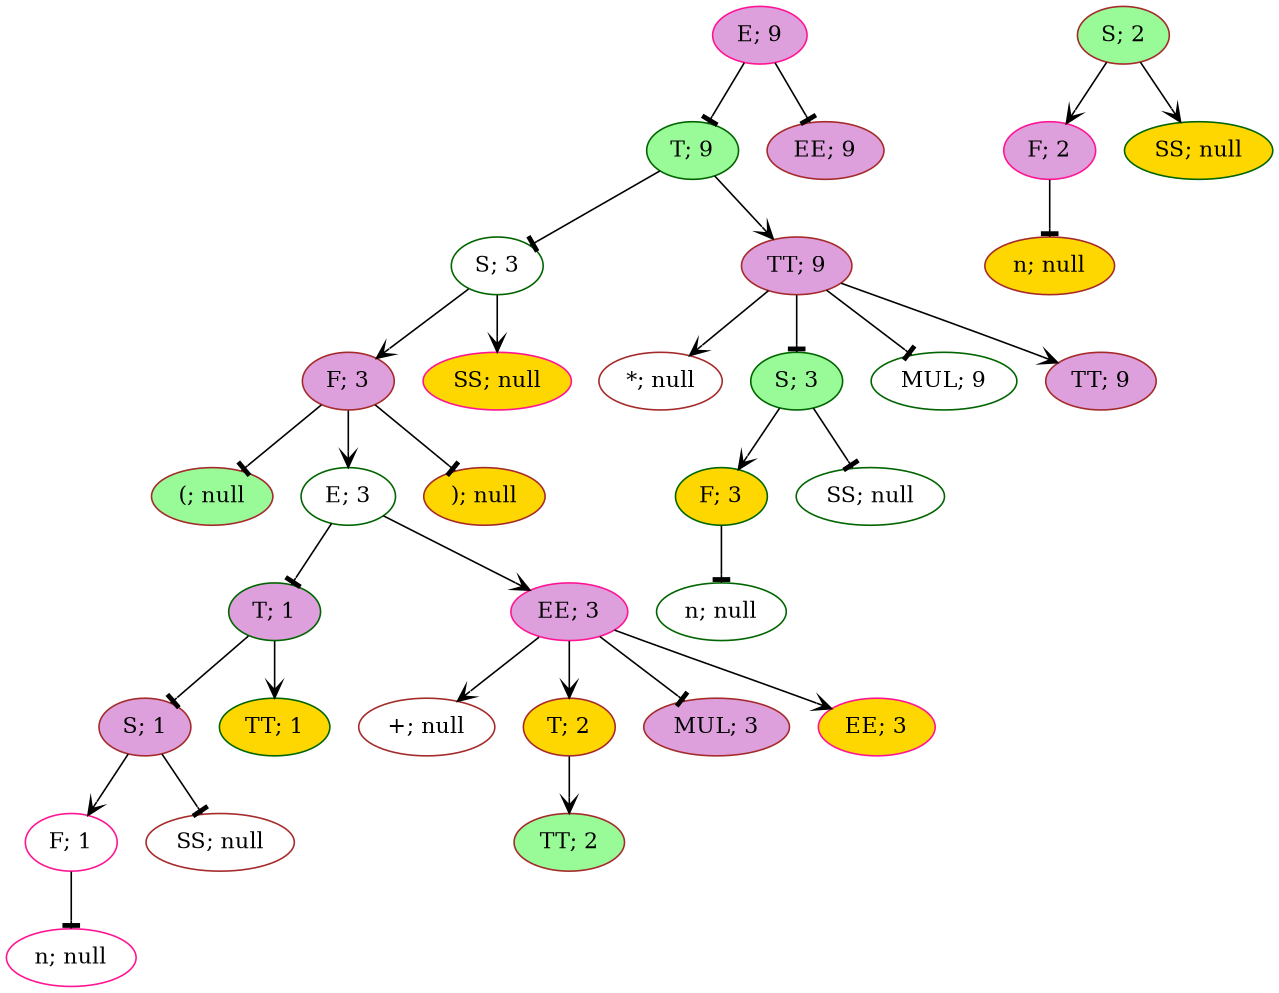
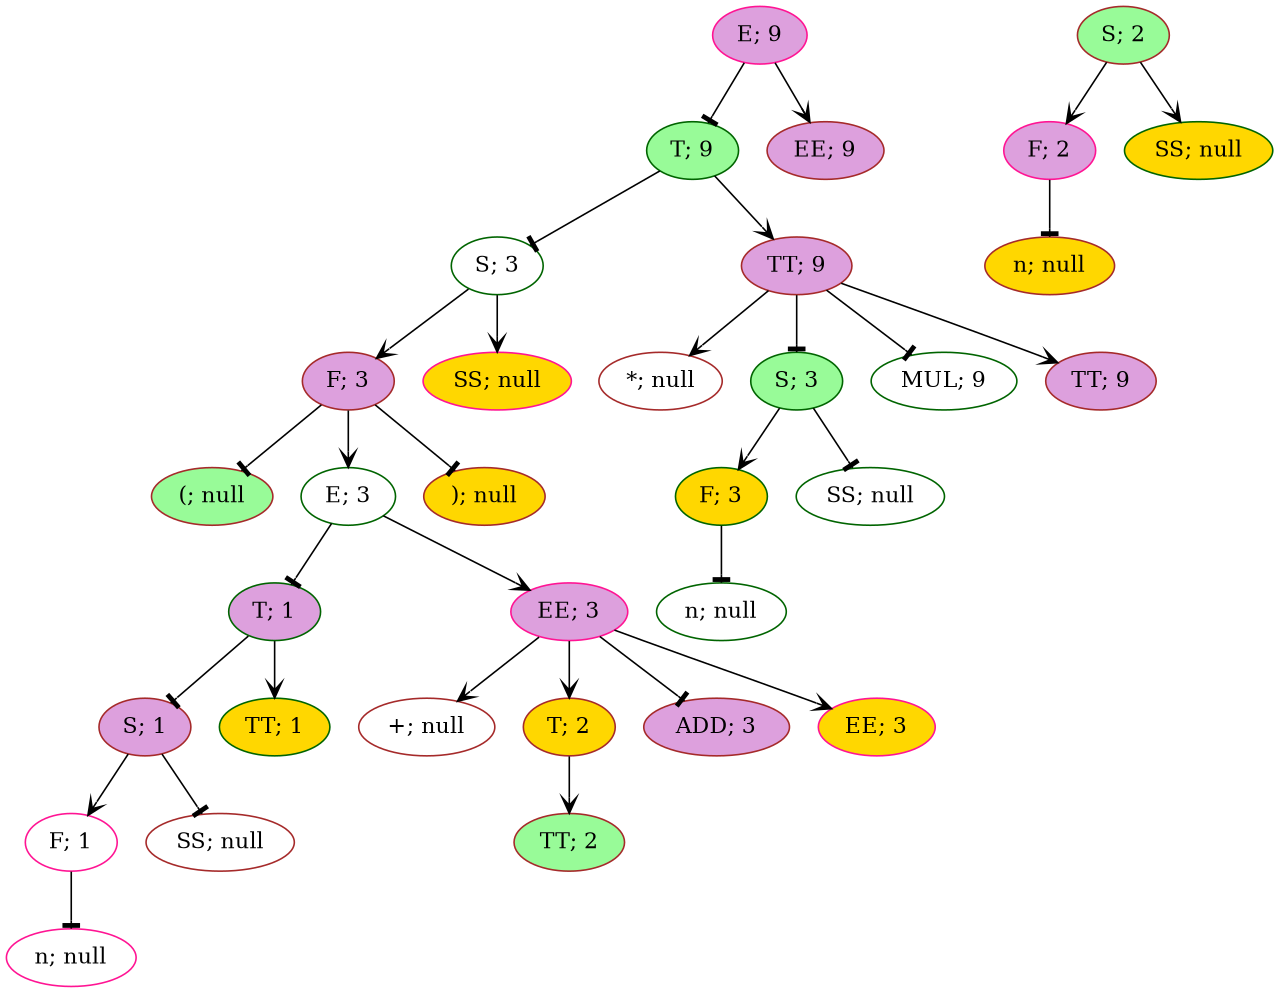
  digraph {
    node [color=brown fillcolor=plum style=filled]
    edge [arrowhead=vee]
    n1 [color=deeppink label="E; 9"]
    n2 [color=darkgreen fillcolor=palegreen label="T; 9"]
    n3 [label="EE; 9"]
    n4 [color=darkgreen fillcolor=white label="S; 3"]
    n5 [label="TT; 9"]
    n6 [label="F; 3"]
    n7 [color=deeppink fillcolor=gold label="SS; null"]
    n8 [fillcolor=white label="*; null"]
    n9 [color=darkgreen fillcolor=palegreen label="S; 3"]
    n10 [color=darkgreen fillcolor=white label="MUL; 9"]
    n11 [label="TT; 9"]
    n12 [fillcolor=palegreen label="(; null"]
    n13 [color=darkgreen fillcolor=white label="E; 3"]
    n14 [fillcolor=gold label="); null"]
    n15 [color=darkgreen label="T; 1"]
    n16 [color=deeppink label="EE; 3"]
    n17 [label="S; 1"]
    n18 [color=darkgreen fillcolor=gold label="TT; 1"]
    n19 [fillcolor=white label="+; null"]
    n20 [fillcolor=gold label="T; 2"]
-   n21 [label="MUL; 3"]
+   n21 [label="ADD; 3"]
    n22 [color=deeppink fillcolor=gold label="EE; 3"]
    n23 [color=deeppink fillcolor=white label="F; 1"]
    n24 [fillcolor=white label="SS; null"]
    n25 [color=deeppink fillcolor=white label="n; null"]
    n26 [fillcolor=palegreen label="TT; 2"]
    n27 [fillcolor=palegreen label="S; 2"]
    n28 [color=deeppink label="F; 2"]
    n29 [color=darkgreen fillcolor=gold label="SS; null"]
    n30 [fillcolor=gold label="n; null"]
    n31 [color=darkgreen fillcolor=gold label="F; 3"]
    n32 [color=darkgreen fillcolor=white label="SS; null"]
    n33 [color=darkgreen fillcolor=white label="n; null"]
    n1 -> n2 [arrowhead=tee]
-   n1 -> n3 [arrowhead=tee]
+   n1 -> n3
    n2 -> n4 [arrowhead=tee]
    n2 -> n5
    n4 -> n6
    n4 -> n7
    n5 -> n8
    n5 -> n9 [arrowhead=tee]
    n5 -> n10 [arrowhead=tee]
    n5 -> n11
    n6 -> n12 [arrowhead=tee]
    n6 -> n13
    n6 -> n14 [arrowhead=tee]
    n9 -> n31
    n9 -> n32 [arrowhead=tee]
    n13 -> n15 [arrowhead=tee]
    n13 -> n16
    n15 -> n17 [arrowhead=tee]
    n15 -> n18
    n16 -> n19
    n16 -> n20
    n16 -> n21 [arrowhead=tee]
    n16 -> n22
    n17 -> n23
    n17 -> n24 [arrowhead=tee]
    n20 -> n26
    n23 -> n25 [arrowhead=tee]
    n27 -> n28
    n27 -> n29
    n28 -> n30 [arrowhead=tee]
    n31 -> n33 [arrowhead=tee]
  }
